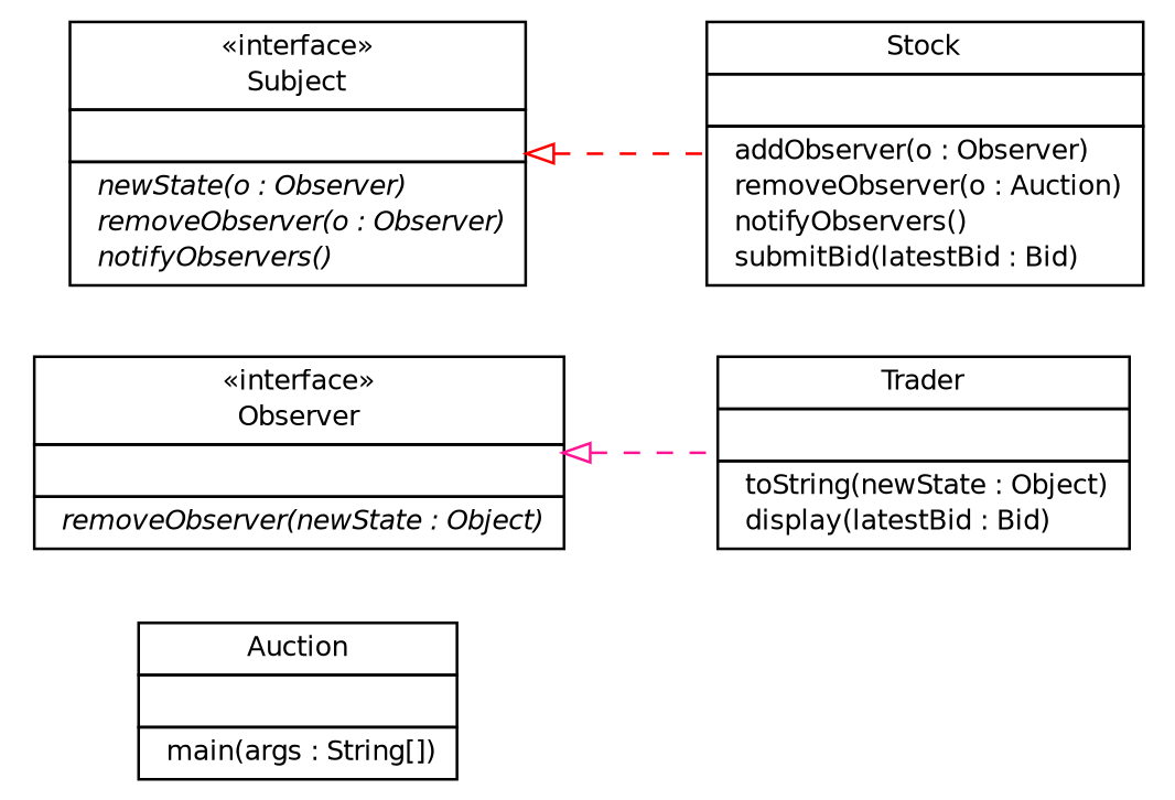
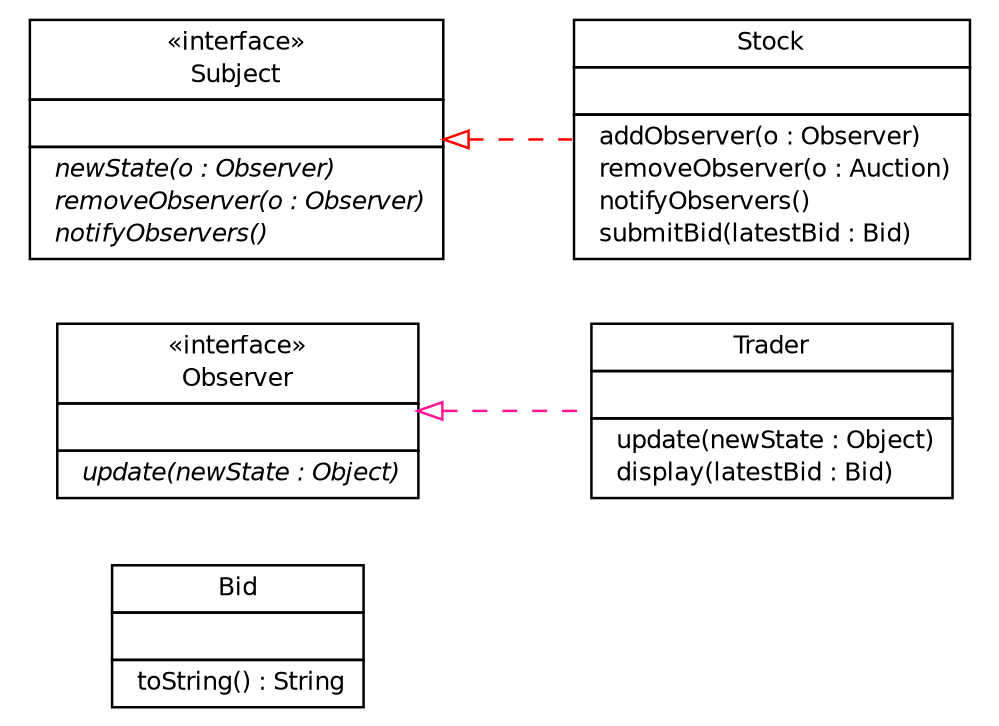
  digraph {
    nodesep=0.25
    rankdir=LR
    ranksep=0.5
    node [fontcolor=black fontname=Helvetica fontsize=10.0 shape=plaintext]
    edge [arrowtail=empty dir=back fontname=Helvetica fontsize=10 headport=p labelfontname=Helvetica labelfontsize=10 style=dashed tailport=p]
-   n1 [label=<<table title="Auction2.Auction" border="0" cellborder="1" cellspacing="0" cellpadding="2" port="p"> 		<tr><td><table border="0" cellspacing="0" cellpadding="1"> <tr><td align="center" balign="center"> Auction </td></tr> 		</table></td></tr> 		<tr><td><table border="0" cellspacing="0" cellpadding="1"> <tr><td align="left" balign="left">  </td></tr> 		</table></td></tr> 		<tr><td><table border="0" cellspacing="0" cellpadding="1"> <tr><td align="left" balign="left">  main(args : String[]) </td></tr> 		</table></td></tr> 		</table>>]
-   n3 [label=<<table title="Auction2.Observer" border="0" cellborder="1" cellspacing="0" cellpadding="2" port="p"> 		<tr><td><table border="0" cellspacing="0" cellpadding="1"> <tr><td align="center" balign="center"> &#171;interface&#187; </td></tr> <tr><td align="center" balign="center"> Observer </td></tr> 		</table></td></tr> 		<tr><td><table border="0" cellspacing="0" cellpadding="1"> <tr><td align="left" balign="left">  </td></tr> 		</table></td></tr> 		<tr><td><table border="0" cellspacing="0" cellpadding="1"> <tr><td align="left" balign="left"><font face="Helvetica-Oblique" point-size="10.0">  removeObserver(newState : Object) </font></td></tr> 		</table></td></tr> 		</table>>]
-   n4 [label=<<table title="Auction2.Trader" border="0" cellborder="1" cellspacing="0" cellpadding="2" port="p"> 		<tr><td><table border="0" cellspacing="0" cellpadding="1"> <tr><td align="center" balign="center"> Trader </td></tr> 		</table></td></tr> 		<tr><td><table border="0" cellspacing="0" cellpadding="1"> <tr><td align="left" balign="left">  </td></tr> 		</table></td></tr> 		<tr><td><table border="0" cellspacing="0" cellpadding="1"> <tr><td align="left" balign="left">  toString(newState : Object) </td></tr> <tr><td align="left" balign="left">  display(latestBid : Bid) </td></tr> 		</table></td></tr> 		</table>>]
+   n2 [label=<<table title="Auction2.Bid" border="0" cellborder="1" cellspacing="0" cellpadding="2" port="p"> 		<tr><td><table border="0" cellspacing="0" cellpadding="1"> <tr><td align="center" balign="center"> Bid </td></tr> 		</table></td></tr> 		<tr><td><table border="0" cellspacing="0" cellpadding="1"> <tr><td align="left" balign="left">  </td></tr> 		</table></td></tr> 		<tr><td><table border="0" cellspacing="0" cellpadding="1"> <tr><td align="left" balign="left">  toString() : String </td></tr> 		</table></td></tr> 		</table>>]
+   n3 [label=<<table title="Auction2.Observer" border="0" cellborder="1" cellspacing="0" cellpadding="2" port="p"> 		<tr><td><table border="0" cellspacing="0" cellpadding="1"> <tr><td align="center" balign="center"> &#171;interface&#187; </td></tr> <tr><td align="center" balign="center"> Observer </td></tr> 		</table></td></tr> 		<tr><td><table border="0" cellspacing="0" cellpadding="1"> <tr><td align="left" balign="left">  </td></tr> 		</table></td></tr> 		<tr><td><table border="0" cellspacing="0" cellpadding="1"> <tr><td align="left" balign="left"><font face="Helvetica-Oblique" point-size="10.0">  update(newState : Object) </font></td></tr> 		</table></td></tr> 		</table>>]
+   n4 [label=<<table title="Auction2.Trader" border="0" cellborder="1" cellspacing="0" cellpadding="2" port="p"> 		<tr><td><table border="0" cellspacing="0" cellpadding="1"> <tr><td align="center" balign="center"> Trader </td></tr> 		</table></td></tr> 		<tr><td><table border="0" cellspacing="0" cellpadding="1"> <tr><td align="left" balign="left">  </td></tr> 		</table></td></tr> 		<tr><td><table border="0" cellspacing="0" cellpadding="1"> <tr><td align="left" balign="left">  update(newState : Object) </td></tr> <tr><td align="left" balign="left">  display(latestBid : Bid) </td></tr> 		</table></td></tr> 		</table>>]
    n5 [label=<<table title="Auction2.Stock" border="0" cellborder="1" cellspacing="0" cellpadding="2" port="p"> 		<tr><td><table border="0" cellspacing="0" cellpadding="1"> <tr><td align="center" balign="center"> Stock </td></tr> 		</table></td></tr> 		<tr><td><table border="0" cellspacing="0" cellpadding="1"> <tr><td align="left" balign="left">  </td></tr> 		</table></td></tr> 		<tr><td><table border="0" cellspacing="0" cellpadding="1"> <tr><td align="left" balign="left">  addObserver(o : Observer) </td></tr> <tr><td align="left" balign="left">  removeObserver(o : Auction) </td></tr> <tr><td align="left" balign="left">  notifyObservers() </td></tr> <tr><td align="left" balign="left">  submitBid(latestBid : Bid) </td></tr> 		</table></td></tr> 		</table>>]
    n6 [label=<<table title="Auction2.Subject" border="0" cellborder="1" cellspacing="0" cellpadding="2" port="p"> 		<tr><td><table border="0" cellspacing="0" cellpadding="1"> <tr><td align="center" balign="center"> &#171;interface&#187; </td></tr> <tr><td align="center" balign="center"> Subject </td></tr> 		</table></td></tr> 		<tr><td><table border="0" cellspacing="0" cellpadding="1"> <tr><td align="left" balign="left">  </td></tr> 		</table></td></tr> 		<tr><td><table border="0" cellspacing="0" cellpadding="1"> <tr><td align="left" balign="left"><font face="Helvetica-Oblique" point-size="10.0">  newState(o : Observer) </font></td></tr> <tr><td align="left" balign="left"><font face="Helvetica-Oblique" point-size="10.0">  removeObserver(o : Observer) </font></td></tr> <tr><td align="left" balign="left"><font face="Helvetica-Oblique" point-size="10.0">  notifyObservers() </font></td></tr> 		</table></td></tr> 		</table>>]
    n3 -> n4 [color=deeppink]
    n6 -> n5 [color=red]
  }
